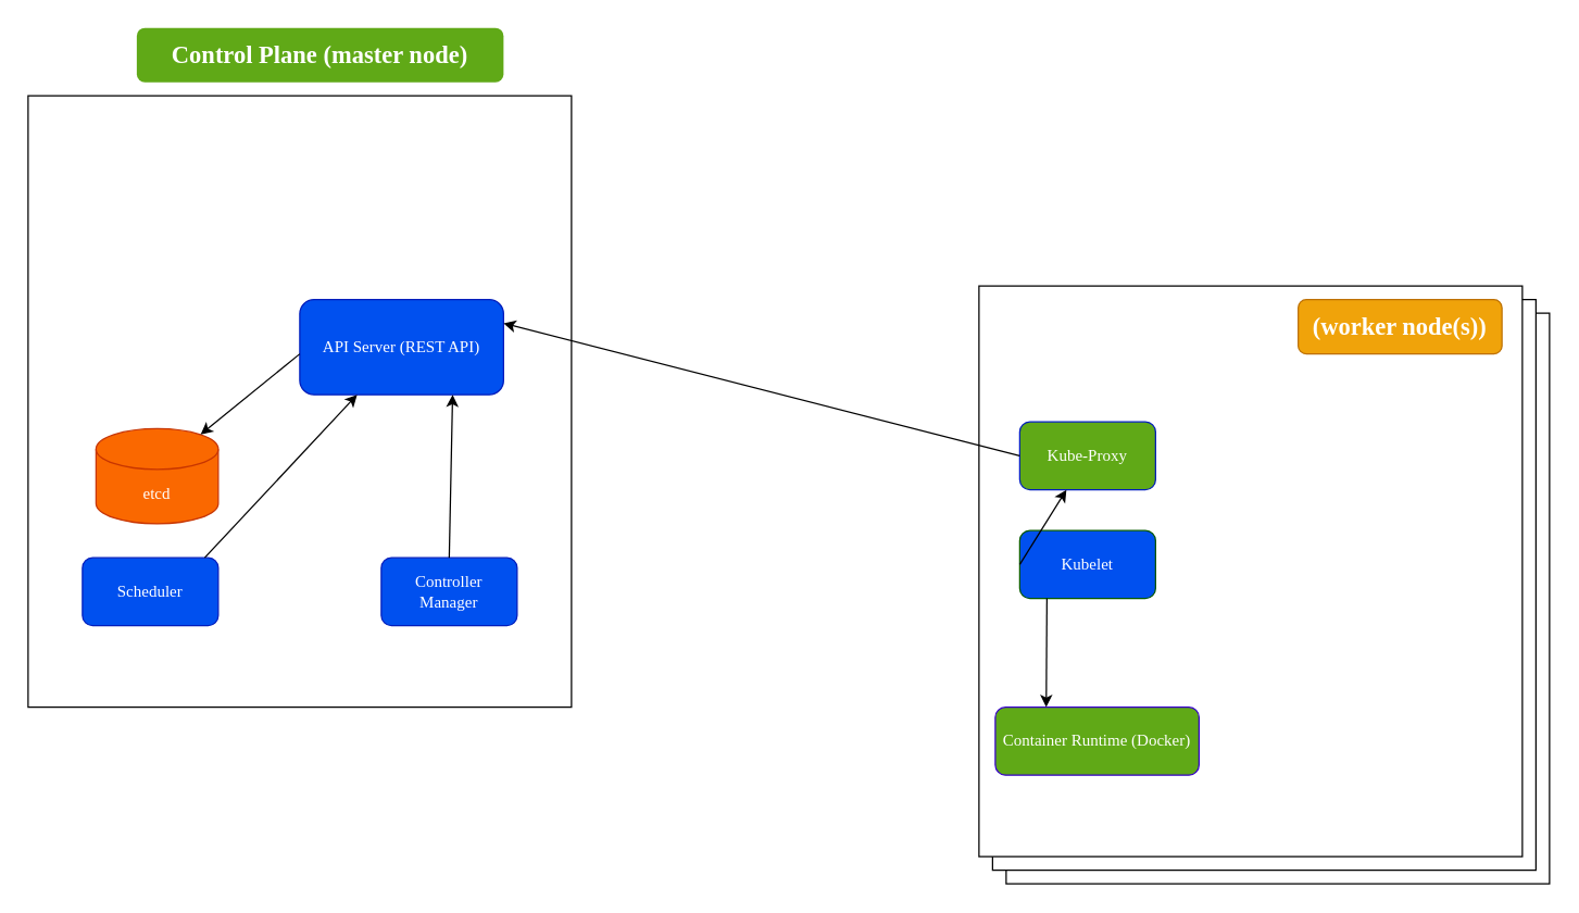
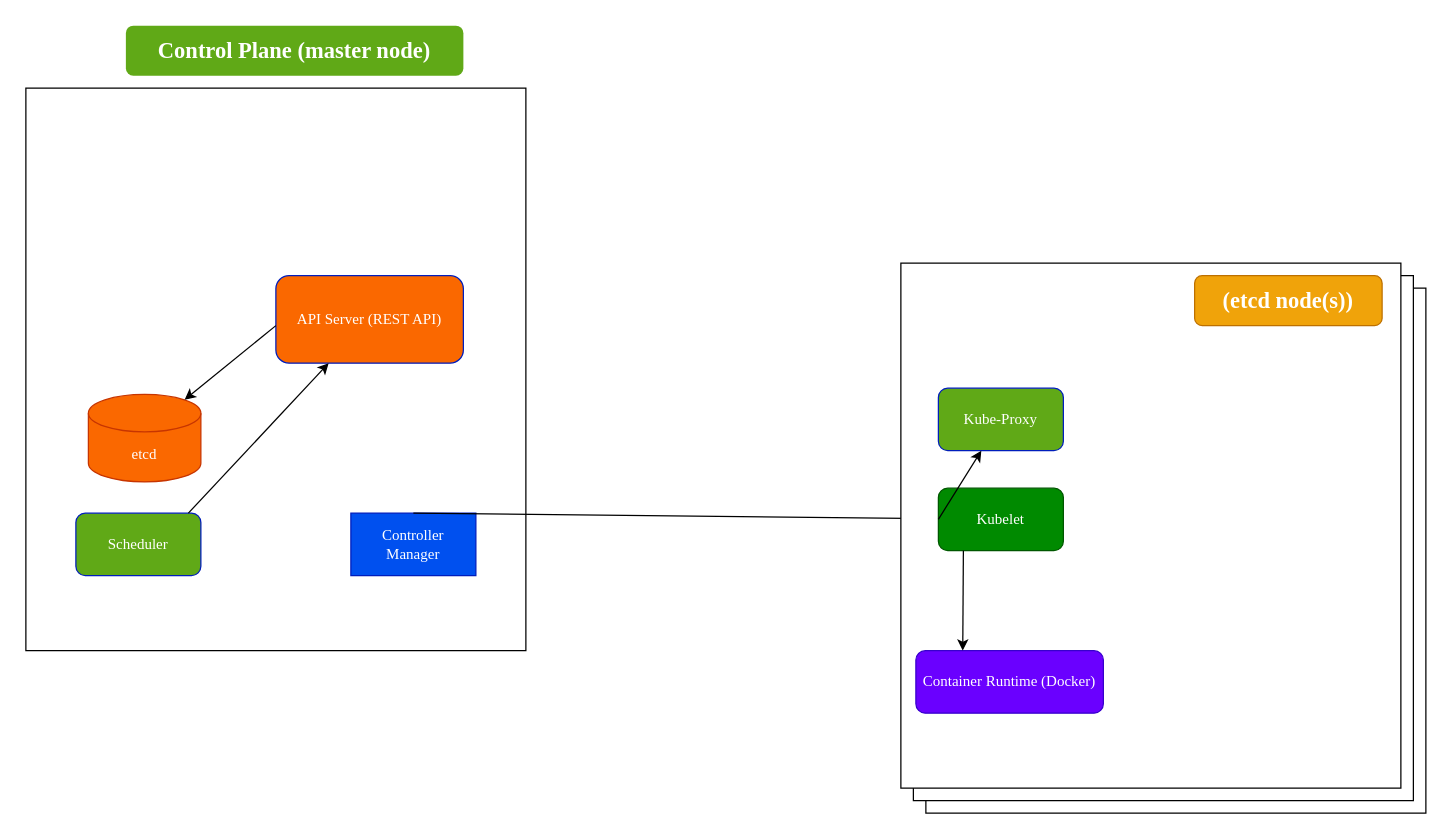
  <mxCell id="0" />
  <mxCell id="1" parent="0" />
  <mxCell id="2" value="" style="rounded=0;whiteSpace=wrap;html=1;fontFamily=Comic Sans MS;" vertex="1" parent="1"><mxGeometry x="740" y="230" width="400" height="420" as="geometry" /></mxCell>
  <mxCell id="3" value="" style="rounded=0;whiteSpace=wrap;html=1;fontFamily=Comic Sans MS;" vertex="1" parent="1"><mxGeometry x="730" y="220" width="400" height="420" as="geometry" /></mxCell>
  <mxCell id="4" value="" style="rounded=0;whiteSpace=wrap;html=1;fontFamily=Comic Sans MS;" vertex="1" parent="1"><mxGeometry x="20" y="70" width="400" height="450" as="geometry" /></mxCell>
  <mxCell id="5" value="&lt;h2&gt;&lt;font face=&quot;Comic Sans MS&quot;&gt;Control Plane (master node)&lt;/font&gt;&lt;/h2&gt;" style="rounded=1;whiteSpace=wrap;html=1;fillColor=#60a917;fontColor=#ffffff;strokeColor=none;" vertex="1" parent="1"><mxGeometry x="100" y="20" width="270" height="40" as="geometry" /></mxCell>
  <mxCell id="6" value="&lt;font color=&quot;#ffffff&quot;&gt;etcd&lt;/font&gt;" style="shape=cylinder3;whiteSpace=wrap;html=1;boundedLbl=1;backgroundOutline=1;size=15;fontFamily=Comic Sans MS;fillColor=#fa6800;fontColor=#000000;strokeColor=#C73500;" vertex="1" parent="1"><mxGeometry x="70" y="315" width="90" height="70" as="geometry" /></mxCell>
- <mxCell id="7" value="API Server (REST API)" style="rounded=1;whiteSpace=wrap;html=1;fontFamily=Comic Sans MS;fillColor=#0050ef;fontColor=#ffffff;strokeColor=#001DBC;" vertex="1" parent="1"><mxGeometry x="220" y="220" width="150" height="70" as="geometry" /></mxCell>
- <mxCell id="8" value="Scheduler" style="rounded=1;whiteSpace=wrap;html=1;fontFamily=Comic Sans MS;fillColor=#0050ef;fontColor=#ffffff;strokeColor=#001DBC;" vertex="1" parent="1"><mxGeometry x="60" y="410" width="100" height="50" as="geometry" /></mxCell>
- <mxCell id="9" value="Controller&lt;br&gt;Manager" style="rounded=1;whiteSpace=wrap;html=1;fontFamily=Comic Sans MS;fillColor=#0050ef;fontColor=#ffffff;strokeColor=#001DBC;" vertex="1" parent="1"><mxGeometry x="280" y="410" width="100" height="50" as="geometry" /></mxCell>
+ <mxCell id="7" value="API Server (REST API)" style="rounded=1;whiteSpace=wrap;html=1;fontFamily=Comic Sans MS;fillColor=#fa6800;fontColor=#ffffff;strokeColor=#001DBC;" vertex="1" parent="1"><mxGeometry x="220" y="220" width="150" height="70" as="geometry" /></mxCell>
+ <mxCell id="8" value="Scheduler" style="rounded=1;whiteSpace=wrap;html=1;fontFamily=Comic Sans MS;fillColor=#60a917;fontColor=#ffffff;strokeColor=#001DBC;" vertex="1" parent="1"><mxGeometry x="60" y="410" width="100" height="50" as="geometry" /></mxCell>
+ <mxCell id="9" value="Controller&lt;br&gt;Manager" style="whiteSpace=wrap;html=1;fontFamily=Comic Sans MS;fillColor=#0050ef;fontColor=#ffffff;strokeColor=#001DBC;rounded=0;" vertex="1" parent="1"><mxGeometry x="280" y="410" width="100" height="50" as="geometry" /></mxCell>
  <mxCell id="10" value="" style="endArrow=classic;html=1;rounded=0;fontFamily=Comic Sans MS;fontColor=#FFFFFF;entryX=0.855;entryY=0;entryDx=0;entryDy=4.35;entryPerimeter=0;" edge="1" parent="1" target="6"><mxGeometry width="50" height="50" relative="1" as="geometry"><mxPoint x="220" y="260" as="sourcePoint" /><mxPoint x="180" y="320" as="targetPoint" /><Array as="points" /></mxGeometry></mxCell>
  <mxCell id="11" value="" style="endArrow=classic;html=1;rounded=0;fontFamily=Comic Sans MS;fontColor=#FFFFFF;" edge="1" parent="1" target="7"><mxGeometry width="50" height="50" relative="1" as="geometry"><mxPoint x="150" y="410" as="sourcePoint" /><mxPoint x="200" y="353.03" as="targetPoint" /></mxGeometry></mxCell>
- <mxCell id="12" value="" style="endArrow=classic;html=1;rounded=0;fontFamily=Comic Sans MS;fontColor=#FFFFFF;exitX=0.5;exitY=0;exitDx=0;exitDy=0;entryX=0.75;entryY=1;entryDx=0;entryDy=0;" edge="1" parent="1" source="9" target="7"><mxGeometry width="50" height="50" relative="1" as="geometry"><mxPoint x="160" y="420" as="sourcePoint" /><mxPoint x="272.258" y="300" as="targetPoint" /></mxGeometry></mxCell>
+ <mxCell id="12" value="" style="endArrow=classic;html=1;rounded=0;fontFamily=Comic Sans MS;fontColor=#FFFFFF;exitX=0.5;exitY=0;exitDx=0;exitDy=0;" edge="1" parent="1" source="9" target="15"><mxGeometry width="50" height="50" relative="1" as="geometry"><mxPoint x="160" y="420" as="sourcePoint" /><mxPoint x="272.258" y="300" as="targetPoint" /></mxGeometry></mxCell>
  <mxCell id="13" value="" style="rounded=0;whiteSpace=wrap;html=1;fontFamily=Comic Sans MS;" vertex="1" parent="1"><mxGeometry x="720" y="210" width="400" height="420" as="geometry" /></mxCell>
- <mxCell id="14" value="Container Runtime (Docker)" style="rounded=1;whiteSpace=wrap;html=1;fontFamily=Comic Sans MS;fillColor=#60a917;fontColor=#ffffff;strokeColor=#3700CC;" vertex="1" parent="1"><mxGeometry x="732" y="520" width="150" height="50" as="geometry" /></mxCell>
- <mxCell id="15" value="Kubelet" style="rounded=1;whiteSpace=wrap;html=1;fontFamily=Comic Sans MS;fillColor=#0050ef;fontColor=#ffffff;strokeColor=#005700;" vertex="1" parent="1"><mxGeometry x="750" y="390" width="100" height="50" as="geometry" /></mxCell>
+ <mxCell id="14" value="Container Runtime (Docker)" style="rounded=1;whiteSpace=wrap;html=1;fontFamily=Comic Sans MS;fillColor=#6a00ff;fontColor=#ffffff;strokeColor=#3700CC;" vertex="1" parent="1"><mxGeometry x="732" y="520" width="150" height="50" as="geometry" /></mxCell>
+ <mxCell id="15" value="Kubelet" style="rounded=1;whiteSpace=wrap;html=1;fontFamily=Comic Sans MS;fillColor=#008a00;fontColor=#ffffff;strokeColor=#005700;" vertex="1" parent="1"><mxGeometry x="750" y="390" width="100" height="50" as="geometry" /></mxCell>
  <mxCell id="16" value="Kube-Proxy" style="rounded=1;whiteSpace=wrap;html=1;fontFamily=Comic Sans MS;fillColor=#60a917;fontColor=#ffffff;strokeColor=#001DBC;" vertex="1" parent="1"><mxGeometry x="750" y="310" width="100" height="50" as="geometry" /></mxCell>
- <mxCell id="17" value="&lt;h2&gt;&lt;font color=&quot;#ffffff&quot; face=&quot;Comic Sans MS&quot;&gt;(worker node(s))&lt;/font&gt;&lt;/h2&gt;" style="rounded=1;whiteSpace=wrap;html=1;fillColor=#f0a30a;fontColor=#000000;strokeColor=#BD7000;" vertex="1" parent="1"><mxGeometry x="955" y="220" width="150" height="40" as="geometry" /></mxCell>
+ <mxCell id="17" value="&lt;h2&gt;&lt;font color=&quot;#ffffff&quot; face=&quot;Comic Sans MS&quot;&gt;(etcd node(s))&lt;/font&gt;&lt;/h2&gt;" style="rounded=1;whiteSpace=wrap;html=1;fillColor=#f0a30a;fontColor=#000000;strokeColor=#BD7000;" vertex="1" parent="1"><mxGeometry x="955" y="220" width="150" height="40" as="geometry" /></mxCell>
  <mxCell id="18" value="" style="endArrow=classic;html=1;rounded=0;fontFamily=Comic Sans MS;fontColor=#FFFFFF;exitX=0;exitY=0.5;exitDx=0;exitDy=0;" edge="1" parent="1" source="15" target="16"><mxGeometry width="50" height="50" relative="1" as="geometry"><mxPoint x="810" y="360" as="sourcePoint" /><mxPoint x="860" y="310" as="targetPoint" /></mxGeometry></mxCell>
- <mxCell id="19" value="" style="endArrow=classic;html=1;rounded=0;fontFamily=Comic Sans MS;fontColor=#FFFFFF;entryX=1;entryY=0.25;entryDx=0;entryDy=0;exitX=0;exitY=0.5;exitDx=0;exitDy=0;" edge="1" parent="1" source="16" target="7"><mxGeometry width="50" height="50" relative="1" as="geometry"><mxPoint x="810" y="360" as="sourcePoint" /><mxPoint x="860" y="310" as="targetPoint" /></mxGeometry></mxCell>
  <mxCell id="20" value="" style="endArrow=classic;html=1;rounded=0;fontFamily=Comic Sans MS;fontColor=#FFFFFF;entryX=0.25;entryY=0;entryDx=0;entryDy=0;" edge="1" parent="1" target="14"><mxGeometry width="50" height="50" relative="1" as="geometry"><mxPoint x="770" y="440" as="sourcePoint" /><mxPoint y="367.5" as="targetPoint" x="-230" /></mxGeometry></mxCell>
